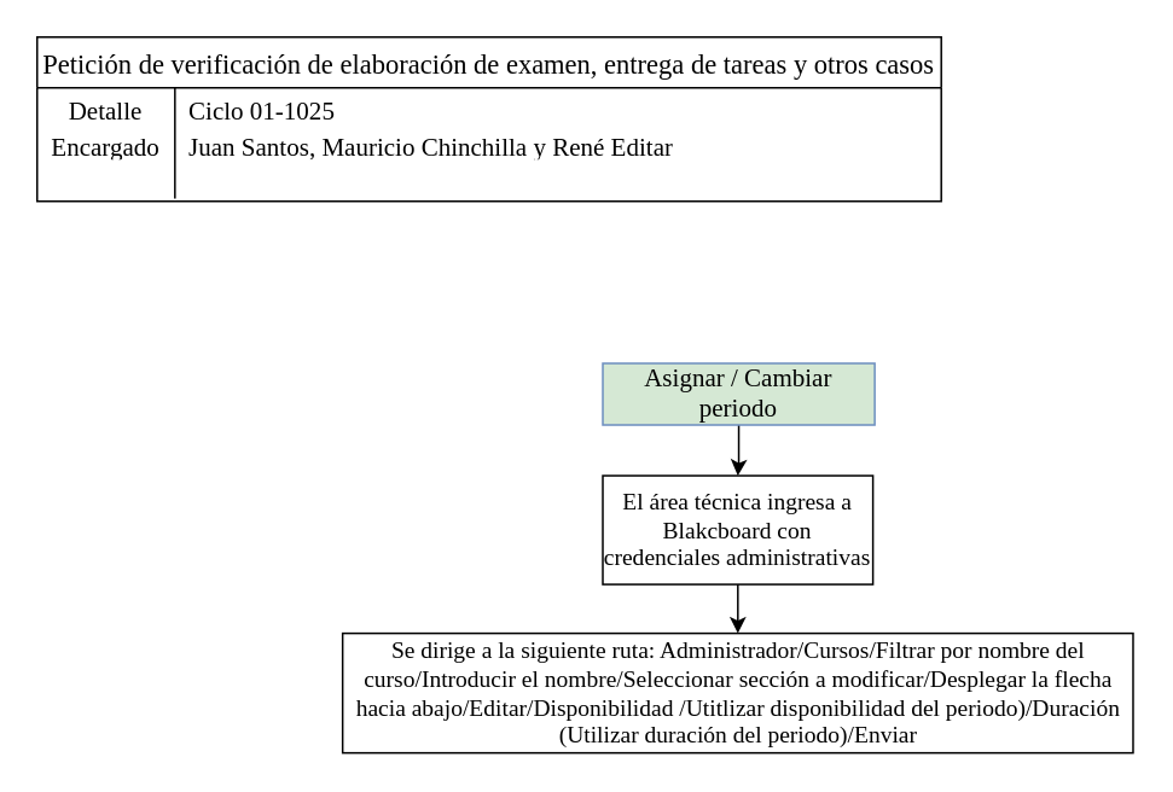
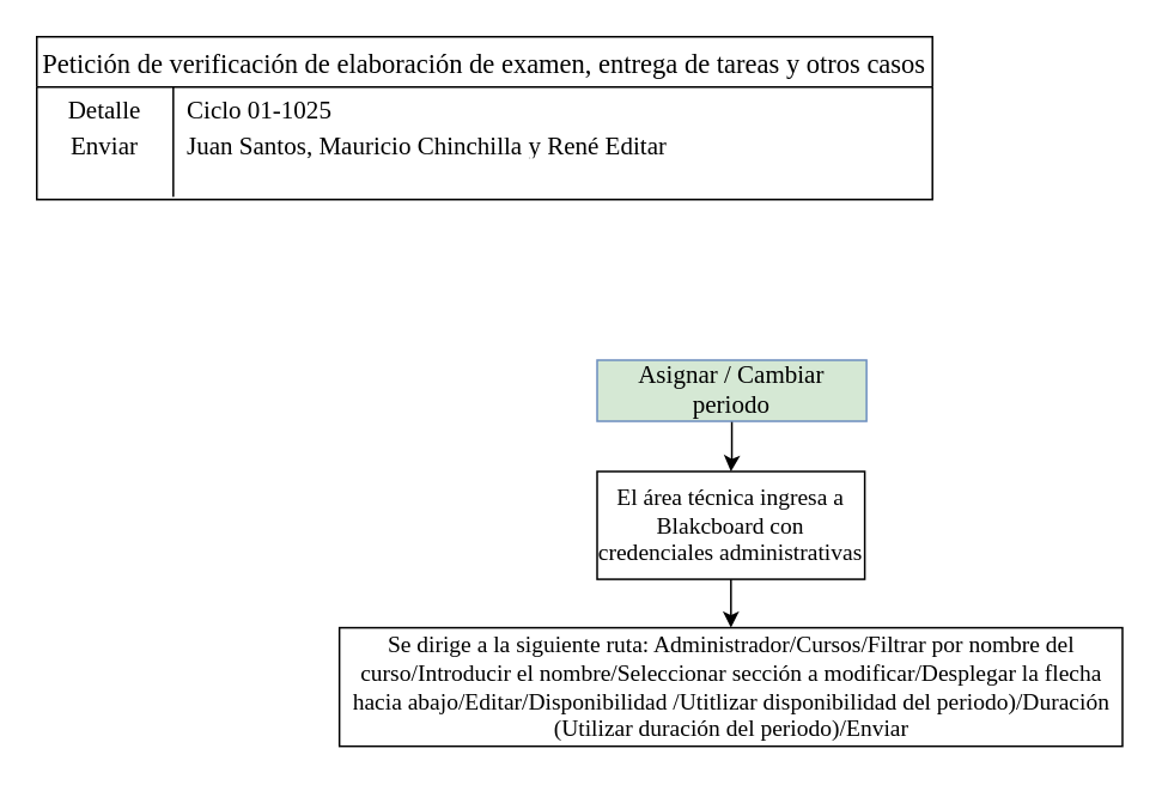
  <mxCell id="0" />
  <mxCell id="1" parent="0" />
  <mxCell id="2" value="Petición de verificación de elaboración de examen, entrega de tareas y otros casos" style="shape=table;startSize=28;container=1;collapsible=0;childLayout=tableLayout;fixedRows=1;rowLines=0;fontStyle=0;strokeColor=default;fontSize=15;fontFamily=Times New Roman;" vertex="1" parent="1"><mxGeometry x="20" y="20" width="498.697" height="90.612" as="geometry" /></mxCell>
  <mxCell id="3" value="" style="shape=tableRow;horizontal=0;startSize=0;swimlaneHead=0;swimlaneBody=0;top=0;left=0;bottom=0;right=0;collapsible=0;dropTarget=0;fillColor=none;points=[[0,0.5],[1,0.5]];portConstraint=eastwest;strokeColor=inherit;fontSize=16;fontFamily=Times New Roman;" vertex="1" parent="2"><mxGeometry y="28" width="498.697" height="20" as="geometry" /></mxCell>
  <mxCell id="4" value="&lt;font style=&quot;font-size: 14px;&quot;&gt;Detalle&lt;/font&gt;&lt;div&gt;&lt;br&gt;&lt;/div&gt;" style="shape=partialRectangle;html=1;whiteSpace=wrap;connectable=0;fillColor=none;top=0;left=0;bottom=0;right=0;overflow=hidden;pointerEvents=1;strokeColor=inherit;fontSize=16;fontFamily=Times New Roman;" vertex="1" parent="3"><mxGeometry width="76" height="20" as="geometry"><mxRectangle width="76" height="20" as="alternateBounds" /></mxGeometry></mxCell>
  <mxCell id="5" value="&lt;font style=&quot;font-size: 14px;&quot;&gt;Ciclo 01-1025&lt;/font&gt;" style="shape=partialRectangle;html=1;whiteSpace=wrap;connectable=0;fillColor=none;top=0;left=0;bottom=0;right=0;align=left;spacingLeft=6;overflow=hidden;strokeColor=inherit;fontSize=16;fontFamily=Times New Roman;" vertex="1" parent="3"><mxGeometry x="76" width="423" height="20" as="geometry"><mxRectangle width="423" height="20" as="alternateBounds" /></mxGeometry></mxCell>
  <mxCell id="6" value="" style="shape=tableRow;horizontal=0;startSize=0;swimlaneHead=0;swimlaneBody=0;top=0;left=0;bottom=0;right=0;collapsible=0;dropTarget=0;fillColor=none;points=[[0,0.5],[1,0.5]];portConstraint=eastwest;strokeColor=inherit;fontSize=16;fontFamily=Times New Roman;" vertex="1" parent="2"><mxGeometry y="48" width="498.697" height="21" as="geometry" /></mxCell>
- <mxCell id="7" value="&lt;font style=&quot;font-size: 14px;&quot;&gt;Encargado&lt;/font&gt;" style="shape=partialRectangle;html=1;whiteSpace=wrap;connectable=0;fillColor=none;top=0;left=0;bottom=0;right=0;overflow=hidden;strokeColor=inherit;fontSize=16;fontFamily=Times New Roman;" vertex="1" parent="6"><mxGeometry width="76" height="21" as="geometry"><mxRectangle width="76" height="21" as="alternateBounds" /></mxGeometry></mxCell>
+ <mxCell id="7" value="&lt;font style=&quot;font-size: 14px;&quot;&gt;Enviar&lt;/font&gt;" style="shape=partialRectangle;html=1;whiteSpace=wrap;connectable=0;fillColor=none;top=0;left=0;bottom=0;right=0;overflow=hidden;strokeColor=inherit;fontSize=16;fontFamily=Times New Roman;" vertex="1" parent="6"><mxGeometry width="76" height="21" as="geometry"><mxRectangle width="76" height="21" as="alternateBounds" /></mxGeometry></mxCell>
  <mxCell id="8" value="&lt;span style=&quot;font-size: 14px;&quot;&gt;Juan Santos, Mauricio Chinchilla y René Editar&lt;/span&gt;" style="shape=partialRectangle;html=1;whiteSpace=wrap;connectable=0;fillColor=none;top=0;left=0;bottom=0;right=0;align=left;spacingLeft=6;overflow=hidden;strokeColor=inherit;fontSize=16;fontFamily=Times New Roman;" vertex="1" parent="6"><mxGeometry x="76" width="423" height="21" as="geometry"><mxRectangle width="423" height="21" as="alternateBounds" /></mxGeometry></mxCell>
  <mxCell id="9" value="" style="shape=tableRow;horizontal=0;startSize=0;swimlaneHead=0;swimlaneBody=0;top=0;left=0;bottom=0;right=0;collapsible=0;dropTarget=0;fillColor=none;points=[[0,0.5],[1,0.5]];portConstraint=eastwest;strokeColor=inherit;fontSize=16;fontFamily=Times New Roman;" vertex="1" parent="2"><mxGeometry y="69" width="498.697" height="20" as="geometry" /></mxCell>
  <mxCell id="10" value="" style="shape=partialRectangle;html=1;whiteSpace=wrap;connectable=0;fillColor=none;top=0;left=0;bottom=0;right=0;overflow=hidden;strokeColor=inherit;fontSize=16;fontFamily=Times New Roman;" vertex="1" parent="9"><mxGeometry width="76" height="20" as="geometry"><mxRectangle width="76" height="20" as="alternateBounds" /></mxGeometry></mxCell>
  <mxCell id="11" value="" style="shape=partialRectangle;html=1;whiteSpace=wrap;connectable=0;fillColor=none;top=0;left=0;bottom=0;right=0;align=left;spacingLeft=6;overflow=hidden;strokeColor=inherit;fontSize=16;fontFamily=Times New Roman;" vertex="1" parent="9"><mxGeometry x="76" width="423" height="20" as="geometry"><mxRectangle width="423" height="20" as="alternateBounds" /></mxGeometry></mxCell>
  <mxCell id="12" value="" style="edgeStyle=orthogonalEdgeStyle;rounded=0;orthogonalLoop=1;jettySize=auto;html=1;" edge="1" parent="1" source="13" target="15"><mxGeometry relative="1" as="geometry" /></mxCell>
  <mxCell id="13" value="&lt;span style=&quot;font-size: 14px;&quot;&gt;Asignar / Cambiar periodo&lt;/span&gt;" style="rounded=0;whiteSpace=wrap;html=1;fillColor=#d5e8d4;strokeColor=#6c8ebf;fontFamily=Times New Roman;fontSize=13;" vertex="1" parent="1"><mxGeometry x="332" y="200" width="150" height="34" as="geometry" /></mxCell>
  <mxCell id="14" value="" style="edgeStyle=orthogonalEdgeStyle;rounded=0;orthogonalLoop=1;jettySize=auto;html=1;" edge="1" parent="1" source="15" target="16"><mxGeometry relative="1" as="geometry" /></mxCell>
  <mxCell id="15" value="El área técnica ingresa a Blakcboard con credenciales administrativas" style="whiteSpace=wrap;html=1;fontSize=13;fontFamily=Times New Roman;rounded=0;" vertex="1" parent="1"><mxGeometry x="332" y="262" width="149" height="60" as="geometry" /></mxCell>
  <mxCell id="16" value="Se dirige a la siguiente ruta: Administrador/Cursos/Filtrar por nombre del curso/Introducir el nombre/Seleccionar sección a modificar/Desplegar la flecha hacia abajo/Editar/Disponibilidad /Utitlizar disponibilidad del periodo)/Duración (Utilizar duración del periodo)/Enviar" style="whiteSpace=wrap;html=1;fontSize=13;fontFamily=Times New Roman;rounded=0;" vertex="1" parent="1"><mxGeometry x="188.5" y="349" width="436" height="66" as="geometry" /></mxCell>
